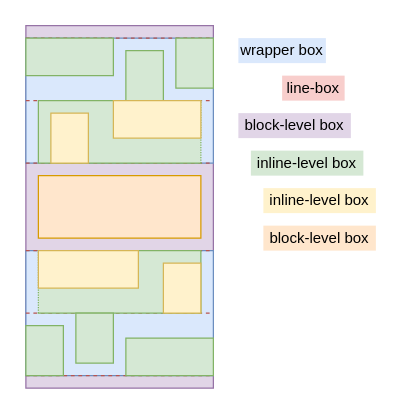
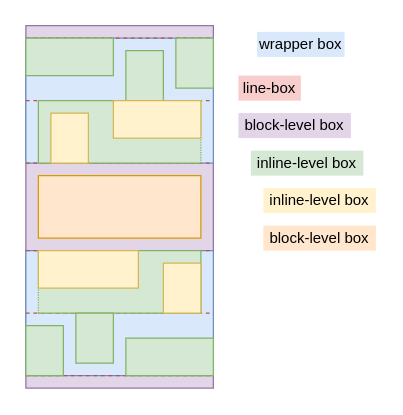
  <mxCell id="0" />
  <mxCell id="1" parent="0" />
  <mxCell id="2" value="" style="rounded=0;whiteSpace=wrap;html=1;fillColor=#e1d5e7;strokeColor=#9673a6;" parent="1" vertex="1"><mxGeometry x="20" y="20" width="150" height="290" as="geometry" /></mxCell>
  <mxCell id="3" value="" style="verticalLabelPosition=bottom;verticalAlign=top;html=1;shape=mxgraph.basic.rect;fillColor2=none;strokeWidth=1;size=20;indent=5;fillColor=#dae8fc;strokeColor=#6c8ebf;" parent="1" vertex="1"><mxGeometry x="20" y="200" width="150" height="100" as="geometry" /></mxCell>
  <mxCell id="4" value="" style="verticalLabelPosition=bottom;verticalAlign=top;html=1;shape=mxgraph.basic.rect;fillColor2=none;strokeWidth=1;size=20;indent=5;fillColor=#dae8fc;strokeColor=#6c8ebf;" parent="1" vertex="1"><mxGeometry x="20" y="30" width="150" height="100" as="geometry" /></mxCell>
  <mxCell id="5" value="inline-level box" style="text;html=1;strokeColor=none;fillColor=#d5e8d4;align=center;verticalAlign=middle;whiteSpace=wrap;rounded=0;" parent="1" vertex="1"><mxGeometry x="200" y="120" width="90" height="20" as="geometry" /></mxCell>
- <mxCell id="6" value="wrapper box" style="text;html=1;strokeColor=none;fillColor=#dae8fc;align=center;verticalAlign=middle;whiteSpace=wrap;rounded=0;" parent="1" vertex="1"><mxGeometry x="190" y="30" width="70" height="20" as="geometry" /></mxCell>
+ <mxCell id="6" value="wrapper box" style="text;html=1;strokeColor=none;fillColor=#dae8fc;align=center;verticalAlign=middle;whiteSpace=wrap;rounded=0;" parent="1" vertex="1"><mxGeometry x="205" y="25" width="70" height="20" as="geometry" /></mxCell>
  <mxCell id="7" value="block-level box" style="text;html=1;strokeColor=none;fillColor=#ffe6cc;align=center;verticalAlign=middle;whiteSpace=wrap;rounded=0;" parent="1" vertex="1"><mxGeometry x="210" y="180" width="90" height="20" as="geometry" /></mxCell>
  <mxCell id="8" value="" style="rounded=0;whiteSpace=wrap;html=1;fillColor=#ffe6cc;strokeColor=#d79b00;" parent="1" vertex="1"><mxGeometry x="30" y="140" width="130" height="50" as="geometry" /></mxCell>
- <mxCell id="9" value="&lt;span style=&quot;color: rgb(0 , 0 , 0)&quot;&gt;line-box&lt;/span&gt;" style="text;html=1;strokeColor=none;fillColor=#f8cecc;align=center;verticalAlign=middle;whiteSpace=wrap;rounded=0;" parent="1" vertex="1"><mxGeometry x="225" y="60" width="50" height="20" as="geometry" /></mxCell>
+ <mxCell id="9" value="&lt;span style=&quot;color: rgb(0 , 0 , 0)&quot;&gt;line-box&lt;/span&gt;" style="text;html=1;strokeColor=none;fillColor=#f8cecc;align=center;verticalAlign=middle;whiteSpace=wrap;rounded=0;" parent="1" vertex="1"><mxGeometry x="190" y="60" width="50" height="20" as="geometry" /></mxCell>
  <mxCell id="10" value="inline-level box" style="text;html=1;strokeColor=none;fillColor=#fff2cc;align=center;verticalAlign=middle;whiteSpace=wrap;rounded=0;" parent="1" vertex="1"><mxGeometry x="210" y="150" width="90" height="20" as="geometry" /></mxCell>
  <mxCell id="11" value="" style="endArrow=none;dashed=1;html=1;fillColor=#f8cecc;strokeColor=#b85450;" parent="1" edge="1"><mxGeometry width="50" height="50" relative="1" as="geometry"><mxPoint x="20" y="250" as="sourcePoint" /><mxPoint x="170" y="250" as="targetPoint" /></mxGeometry></mxCell>
  <mxCell id="12" value="" style="endArrow=none;dashed=1;html=1;fillColor=#f8cecc;strokeColor=#b85450;" parent="1" edge="1"><mxGeometry width="50" height="50" relative="1" as="geometry"><mxPoint x="20" y="30" as="sourcePoint" /><mxPoint x="170" y="30" as="targetPoint" /></mxGeometry></mxCell>
  <mxCell id="13" value="" style="endArrow=none;dashed=1;html=1;fillColor=#f8cecc;strokeColor=#b85450;" parent="1" edge="1"><mxGeometry width="50" height="50" relative="1" as="geometry"><mxPoint x="20" y="80" as="sourcePoint" /><mxPoint x="170" y="80" as="targetPoint" /></mxGeometry></mxCell>
  <mxCell id="14" value="" style="endArrow=none;dashed=1;html=1;fillColor=#f8cecc;strokeColor=#b85450;" parent="1" edge="1"><mxGeometry width="50" height="50" relative="1" as="geometry"><mxPoint x="20" y="130" as="sourcePoint" /><mxPoint x="170" y="130" as="targetPoint" /></mxGeometry></mxCell>
  <mxCell id="15" value="" style="endArrow=none;dashed=1;html=1;fillColor=#f8cecc;strokeColor=#b85450;" parent="1" edge="1"><mxGeometry width="50" height="50" relative="1" as="geometry"><mxPoint x="20" y="200" as="sourcePoint" /><mxPoint x="170" y="200" as="targetPoint" /></mxGeometry></mxCell>
  <mxCell id="16" value="" style="shape=partialRectangle;whiteSpace=wrap;html=1;right=0;fillColor=#d5e8d4;routingCenterX=-0.5;strokeColor=#82b366;" parent="1" vertex="1"><mxGeometry x="30" y="80" width="130" height="50" as="geometry" /></mxCell>
  <mxCell id="17" value="" style="rounded=0;whiteSpace=wrap;html=1;fillColor=#fff2cc;strokeColor=#d6b656;" parent="1" vertex="1"><mxGeometry x="40" y="90" width="30" height="40" as="geometry" /></mxCell>
  <mxCell id="18" value="" style="shape=partialRectangle;whiteSpace=wrap;html=1;left=0;fillColor=#d5e8d4;routingCenterX=-0.5;strokeColor=#82b366;" parent="1" vertex="1"><mxGeometry x="30" y="200" width="130" height="50" as="geometry" /></mxCell>
  <mxCell id="19" value="" style="rounded=0;whiteSpace=wrap;html=1;fillColor=#fff2cc;strokeColor=#d6b656;" parent="1" vertex="1"><mxGeometry x="130" y="210" width="30" height="40" as="geometry" /></mxCell>
  <mxCell id="20" value="" style="rounded=0;whiteSpace=wrap;html=1;fillColor=#d5e8d4;strokeColor=#82b366;" parent="1" vertex="1"><mxGeometry x="140" y="30" width="30" height="40" as="geometry" /></mxCell>
  <mxCell id="21" value="" style="rounded=0;whiteSpace=wrap;html=1;fillColor=#d5e8d4;strokeColor=#82b366;" parent="1" vertex="1"><mxGeometry x="20" y="30" width="70" height="30" as="geometry" /></mxCell>
  <mxCell id="22" value="" style="rounded=0;whiteSpace=wrap;html=1;fillColor=#d5e8d4;strokeColor=#82b366;" parent="1" vertex="1"><mxGeometry x="100" y="40" width="30" height="40" as="geometry" /></mxCell>
  <mxCell id="23" value="" style="rounded=0;whiteSpace=wrap;html=1;fillColor=#d5e8d4;strokeColor=#82b366;" parent="1" vertex="1"><mxGeometry x="60" y="250" width="30" height="40" as="geometry" /></mxCell>
  <mxCell id="24" value="" style="endArrow=none;dashed=1;html=1;fillColor=#f8cecc;strokeColor=#b85450;" parent="1" edge="1"><mxGeometry width="50" height="50" relative="1" as="geometry"><mxPoint x="20" y="300" as="sourcePoint" /><mxPoint x="170" y="300" as="targetPoint" /></mxGeometry></mxCell>
  <mxCell id="25" value="block-level box" style="text;html=1;strokeColor=none;fillColor=#e1d5e7;align=center;verticalAlign=middle;whiteSpace=wrap;rounded=0;" parent="1" vertex="1"><mxGeometry x="190" y="90" width="90" height="20" as="geometry" /></mxCell>
  <mxCell id="26" value="" style="rounded=0;whiteSpace=wrap;html=1;fillColor=#d5e8d4;strokeColor=#82b366;" parent="1" vertex="1"><mxGeometry x="20" y="260" width="30" height="40" as="geometry" /></mxCell>
  <mxCell id="27" value="" style="rounded=0;whiteSpace=wrap;html=1;fillColor=#d5e8d4;strokeColor=#82b366;" parent="1" vertex="1"><mxGeometry x="100" y="270" width="70" height="30" as="geometry" /></mxCell>
  <mxCell id="28" value="" style="endArrow=none;dashed=1;html=1;entryX=1;entryY=0;entryDx=0;entryDy=0;exitX=1;exitY=1;exitDx=0;exitDy=0;strokeColor=#82b366;fillColor=#d5e8d4;strokeWidth=1;dashPattern=1 1;" parent="1" edge="1"><mxGeometry width="50" height="50" relative="1" as="geometry"><mxPoint x="160" y="130" as="sourcePoint" /><mxPoint x="160" y="80" as="targetPoint" /></mxGeometry></mxCell>
  <mxCell id="29" value="" style="rounded=0;whiteSpace=wrap;html=1;fillColor=#fff2cc;strokeColor=#d6b656;" parent="1" vertex="1"><mxGeometry x="90" y="80" width="70" height="30" as="geometry" /></mxCell>
  <mxCell id="30" value="" style="endArrow=none;dashed=1;html=1;entryX=1;entryY=0;entryDx=0;entryDy=0;strokeColor=#82b366;exitX=0;exitY=1;exitDx=0;exitDy=0;fillColor=#d5e8d4;strokeWidth=1;dashPattern=1 1;" parent="1" source="18" edge="1"><mxGeometry width="50" height="50" relative="1" as="geometry"><mxPoint x="-10" y="240" as="sourcePoint" /><mxPoint x="30" y="200" as="targetPoint" /></mxGeometry></mxCell>
  <mxCell id="31" value="" style="rounded=0;whiteSpace=wrap;html=1;fillColor=#fff2cc;strokeColor=#d6b656;" parent="1" vertex="1"><mxGeometry x="30" y="200" width="80" height="30" as="geometry" /></mxCell>
